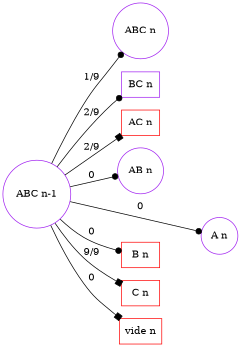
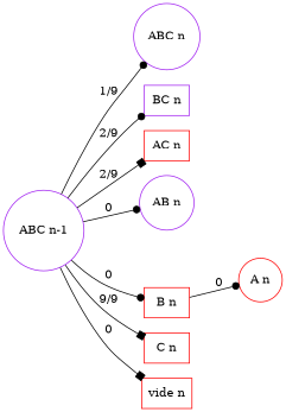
  digraph {
    rankdir=LR
    node [color=purple shape=box]
    edge [arrowhead=dot]
    "ABC n-1" [shape=circle]
    "ABC n" [shape=circle]
    "BC n"
    "AC n" [color=red]
    "AB n" [shape=circle]
-   "A n" [shape=circle]
+   "A n" [color=red shape=circle]
    "B n" [color=red]
    "C n" [color=red]
    "vide n" [color=red]
    "ABC n-1" -> "ABC n" [label="1/9"]
    "ABC n-1" -> "BC n" [label="2/9"]
    "ABC n-1" -> "AC n" [arrowhead=box label="2/9"]
    "ABC n-1" -> "AB n" [label=0]
-   "ABC n-1" -> "A n" [label=0]
+   "B n" -> "A n" [label=0]
    "ABC n-1" -> "B n" [label=0]
    "ABC n-1" -> "C n" [arrowhead=box label="9/9"]
    "ABC n-1" -> "vide n" [arrowhead=box label=0]
  }
